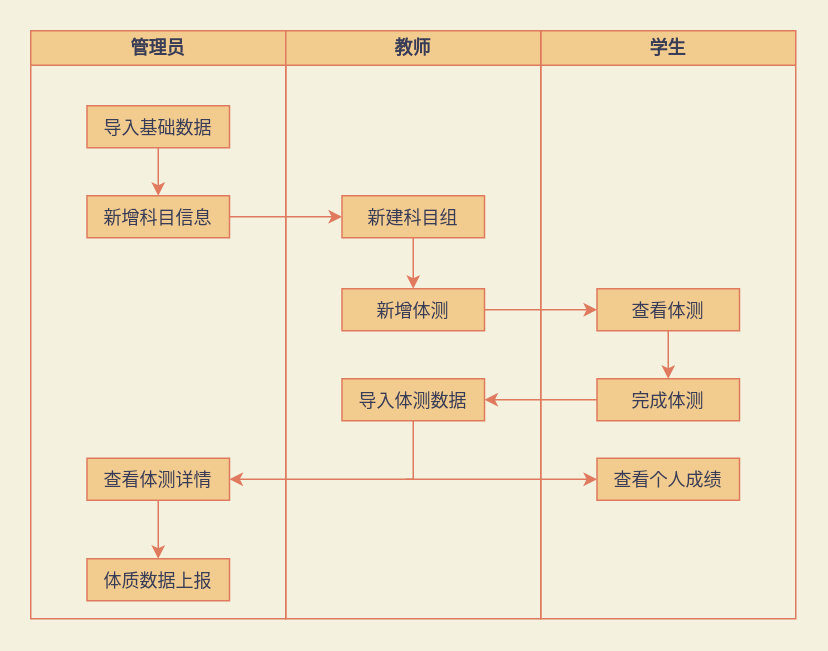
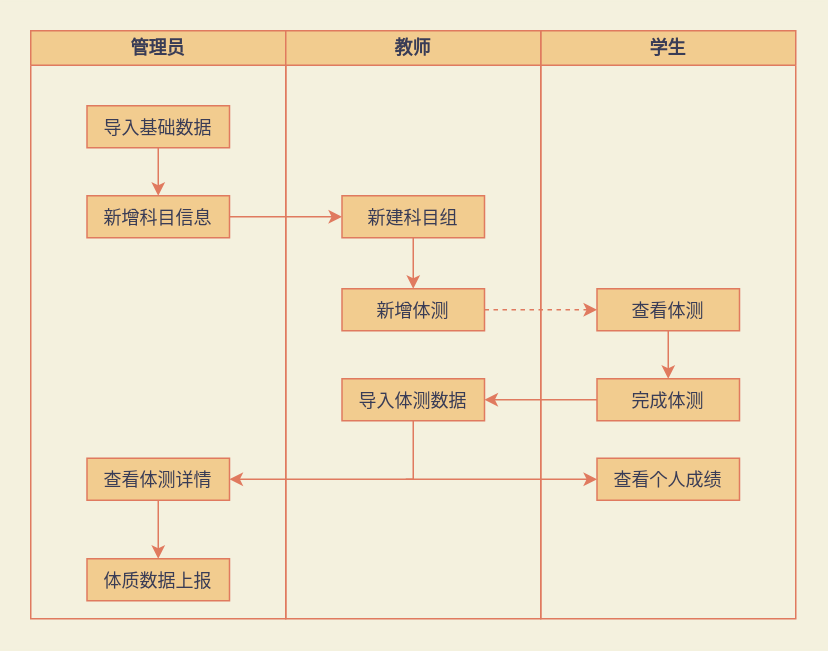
  <mxCell id="0" />
  <mxCell id="1" parent="0" />
  <mxCell id="2" value="管理员" style="swimlane;whiteSpace=wrap;fillColor=#F2CC8F;strokeColor=#E07A5F;fontColor=#393C56;" parent="1" vertex="1"><mxGeometry x="20" y="20" width="170" height="392" as="geometry" /></mxCell>
  <mxCell id="3" value="导入基础数据" style="fillColor=#F2CC8F;strokeColor=#E07A5F;fontColor=#393C56;" parent="2" vertex="1"><mxGeometry x="37.5" y="50" width="95" height="28" as="geometry" /></mxCell>
  <mxCell id="4" value="" style="edgeStyle=orthogonalEdgeStyle;curved=0;rounded=1;sketch=0;orthogonalLoop=1;jettySize=auto;html=1;fontColor=#393C56;strokeColor=#E07A5F;fillColor=#F2CC8F;exitX=0.5;exitY=1;exitDx=0;exitDy=0;" parent="2" source="3" target="5" edge="1"><mxGeometry relative="1" as="geometry"><mxPoint x="131.5" y="258" as="sourcePoint" /></mxGeometry></mxCell>
  <mxCell id="5" value="新增科目信息" style="fillColor=#F2CC8F;strokeColor=#E07A5F;fontColor=#393C56;" parent="2" vertex="1"><mxGeometry x="37.5" y="110" width="95" height="28" as="geometry" /></mxCell>
  <mxCell id="6" value="" style="edgeStyle=none;rounded=0;sketch=0;orthogonalLoop=1;jettySize=auto;html=1;fontColor=#393C56;strokeColor=#E07A5F;fillColor=#F2CC8F;" parent="2" source="7" target="8" edge="1"><mxGeometry relative="1" as="geometry" /></mxCell>
  <mxCell id="7" value="查看体测详情" style="fillColor=#F2CC8F;strokeColor=#E07A5F;fontColor=#393C56;" parent="2" vertex="1"><mxGeometry x="37.5" y="285" width="95" height="28" as="geometry" /></mxCell>
  <mxCell id="8" value="体质数据上报" style="fillColor=#F2CC8F;strokeColor=#E07A5F;fontColor=#393C56;" parent="2" vertex="1"><mxGeometry x="37.5" y="352" width="95" height="28" as="geometry" /></mxCell>
  <mxCell id="9" value="学生" style="swimlane;whiteSpace=wrap;fillColor=#F2CC8F;strokeColor=#E07A5F;fontColor=#393C56;" parent="1" vertex="1"><mxGeometry x="360" y="20" width="170" height="392" as="geometry" /></mxCell>
  <mxCell id="10" value="" style="edgeStyle=orthogonalEdgeStyle;curved=0;rounded=1;sketch=0;orthogonalLoop=1;jettySize=auto;html=1;fontColor=#393C56;strokeColor=#E07A5F;fillColor=#F2CC8F;" parent="9" source="11" target="12" edge="1"><mxGeometry relative="1" as="geometry" /></mxCell>
  <mxCell id="11" value="查看体测" style="fillColor=#F2CC8F;strokeColor=#E07A5F;fontColor=#393C56;" parent="9" vertex="1"><mxGeometry x="37.5" y="172" width="95" height="28" as="geometry" /></mxCell>
  <mxCell id="12" value="完成体测" style="fillColor=#F2CC8F;strokeColor=#E07A5F;fontColor=#393C56;" parent="9" vertex="1"><mxGeometry x="37.5" y="232" width="95" height="28" as="geometry" /></mxCell>
  <mxCell id="13" value="查看个人成绩" style="fillColor=#F2CC8F;strokeColor=#E07A5F;fontColor=#393C56;" parent="9" vertex="1"><mxGeometry x="37.5" y="285" width="95" height="28" as="geometry" /></mxCell>
  <mxCell id="14" value="" style="edgeStyle=orthogonalEdgeStyle;curved=0;rounded=1;sketch=0;orthogonalLoop=1;jettySize=auto;html=1;fontColor=#393C56;strokeColor=#E07A5F;fillColor=#F2CC8F;entryX=0;entryY=0.5;entryDx=0;entryDy=0;exitX=1;exitY=0.5;exitDx=0;exitDy=0;" parent="1" source="5" target="17" edge="1"><mxGeometry relative="1" as="geometry"><mxPoint x="89.5" y="146" as="sourcePoint" /><mxPoint x="270" y="146" as="targetPoint" /></mxGeometry></mxCell>
  <mxCell id="15" value="教师" style="swimlane;whiteSpace=wrap;fillColor=#F2CC8F;strokeColor=#E07A5F;fontColor=#393C56;" parent="1" vertex="1"><mxGeometry x="190" y="20" width="170" height="392" as="geometry" /></mxCell>
  <mxCell id="16" value="" style="edgeStyle=orthogonalEdgeStyle;curved=0;rounded=1;sketch=0;orthogonalLoop=1;jettySize=auto;html=1;fontColor=#393C56;strokeColor=#E07A5F;fillColor=#F2CC8F;" parent="15" source="17" target="18" edge="1"><mxGeometry relative="1" as="geometry" /></mxCell>
  <mxCell id="17" value="新建科目组" style="fillColor=#F2CC8F;strokeColor=#E07A5F;fontColor=#393C56;" parent="15" vertex="1"><mxGeometry x="37.5" y="110" width="95" height="28" as="geometry" /></mxCell>
  <mxCell id="18" value="新增体测" style="fillColor=#F2CC8F;strokeColor=#E07A5F;fontColor=#393C56;" parent="15" vertex="1"><mxGeometry x="37.5" y="172" width="95" height="28" as="geometry" /></mxCell>
  <mxCell id="19" value="导入体测数据" style="fillColor=#F2CC8F;strokeColor=#E07A5F;fontColor=#393C56;" parent="15" vertex="1"><mxGeometry x="37.5" y="232" width="95" height="28" as="geometry" /></mxCell>
  <mxCell id="20" value="" style="endArrow=classic;html=1;rounded=0;sketch=0;fontColor=#393C56;strokeColor=#E07A5F;fillColor=#F2CC8F;entryX=0;entryY=0.5;entryDx=0;entryDy=0;" parent="15" target="13" edge="1"><mxGeometry width="50" height="50" relative="1" as="geometry"><mxPoint x="80" y="299" as="sourcePoint" /><mxPoint x="240" y="262" as="targetPoint" /><Array as="points" /></mxGeometry></mxCell>
- <mxCell id="21" value="" style="edgeStyle=orthogonalEdgeStyle;rounded=0;sketch=0;orthogonalLoop=1;jettySize=auto;html=1;fontColor=#393C56;strokeColor=#E07A5F;fillColor=#F2CC8F;" parent="1" source="18" target="11" edge="1"><mxGeometry relative="1" as="geometry" /></mxCell>
+ <mxCell id="21" value="" style="edgeStyle=orthogonalEdgeStyle;rounded=0;sketch=0;orthogonalLoop=1;jettySize=auto;html=1;fontColor=#393C56;strokeColor=#E07A5F;fillColor=#F2CC8F;dashed=1;" parent="1" source="18" target="11" edge="1"><mxGeometry relative="1" as="geometry" /></mxCell>
  <mxCell id="22" value="" style="edgeStyle=orthogonalEdgeStyle;rounded=0;sketch=0;orthogonalLoop=1;jettySize=auto;html=1;fontColor=#393C56;strokeColor=#E07A5F;fillColor=#F2CC8F;" parent="1" source="12" target="19" edge="1"><mxGeometry relative="1" as="geometry" /></mxCell>
  <mxCell id="23" value="" style="edgeStyle=orthogonalEdgeStyle;rounded=0;sketch=0;orthogonalLoop=1;jettySize=auto;html=1;fontColor=#393C56;strokeColor=#E07A5F;fillColor=#F2CC8F;" parent="1" source="19" target="7" edge="1"><mxGeometry relative="1" as="geometry"><Array as="points"><mxPoint x="275" y="319" /></Array></mxGeometry></mxCell>
